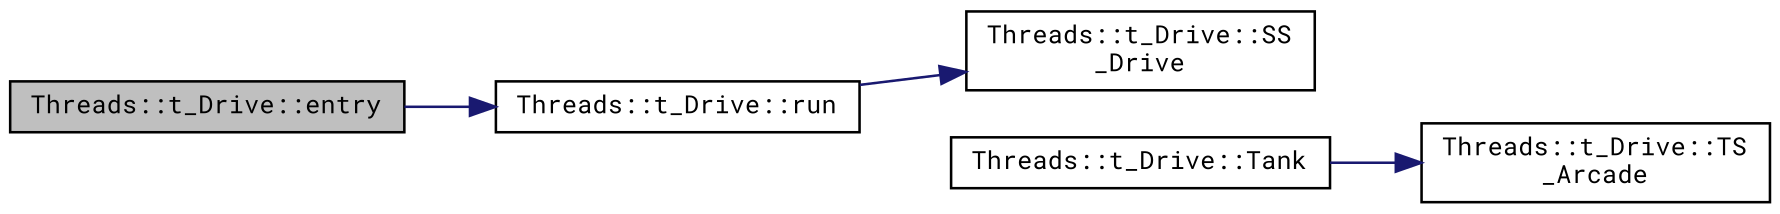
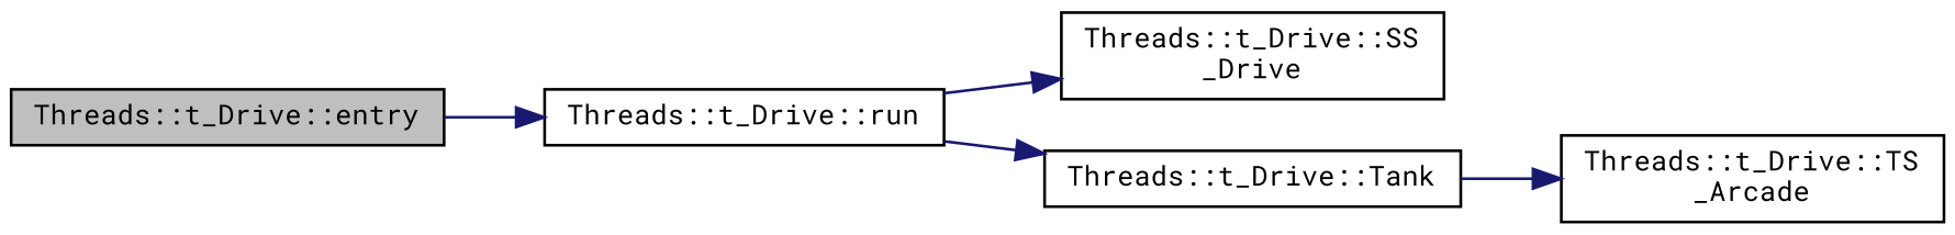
  digraph {
    fontname="Roboto Mono"
    rankdir=LR
    node [color=black fillcolor=white fontname="Roboto Mono" fontsize=10 shape=record style=filled]
    edge [color=midnightblue fontname="Roboto Mono" fontsize=10 labelfontname=Helvetica labelfontsize=10 style=solid]
    n1 [fillcolor=grey75 fontcolor=black height=0.2 label="Threads::t_Drive::entry" width=0.4]
    n2 [height=0.2 label="Threads::t_Drive::run" width=0.4]
    n3 [height=0.2 label="Threads::t_Drive::SS\l_Drive" width=0.4]
    n4 [height=0.2 label="Threads::t_Drive::Tank" width=0.4]
    n5 [height=0.2 label="Threads::t_Drive::TS\l_Arcade" width=0.4]
    n1 -> n2
    n2 -> n3
+   n2 -> n4
    n4 -> n5
  }
